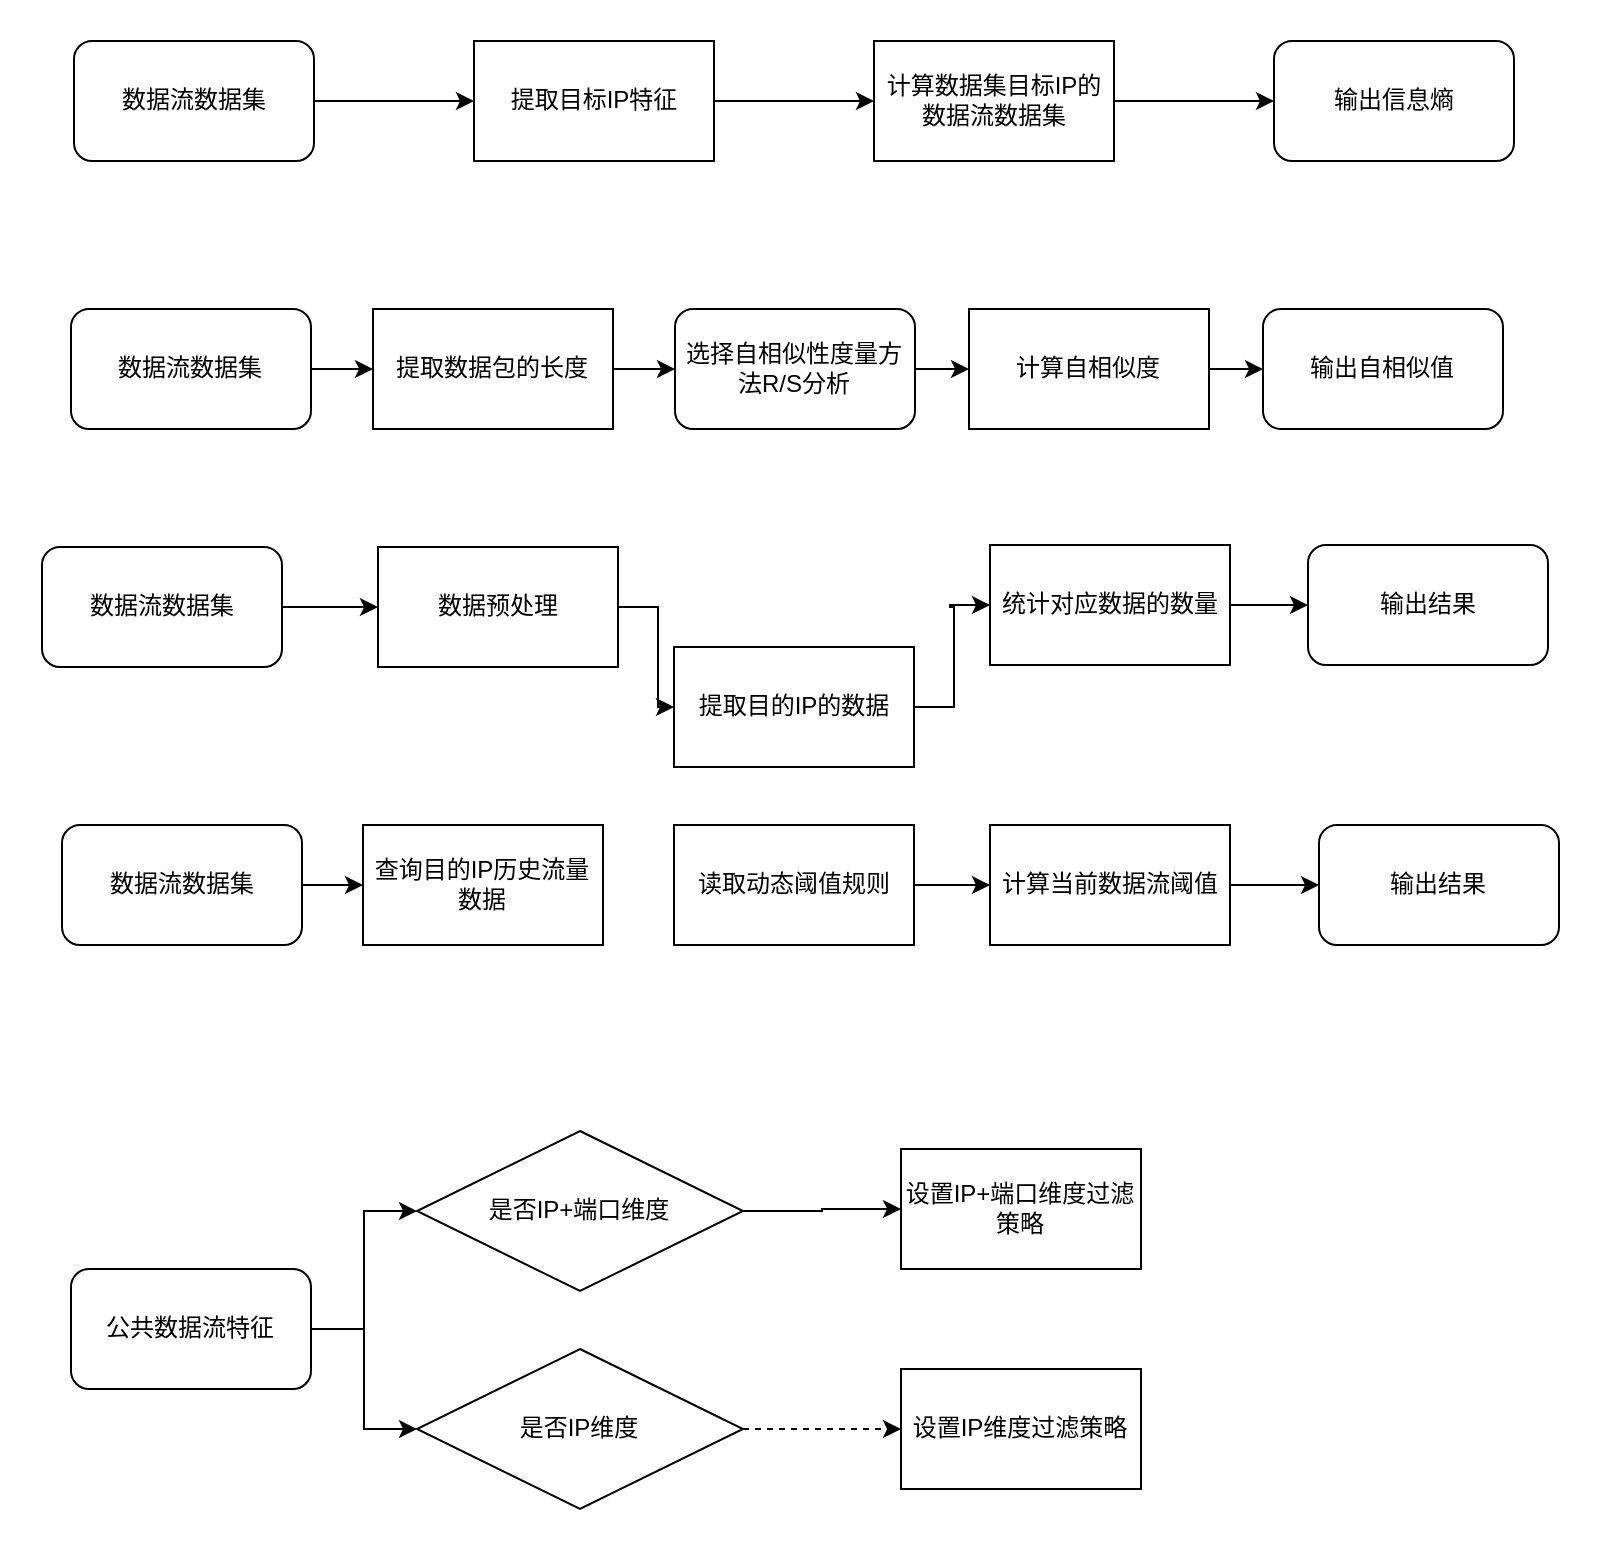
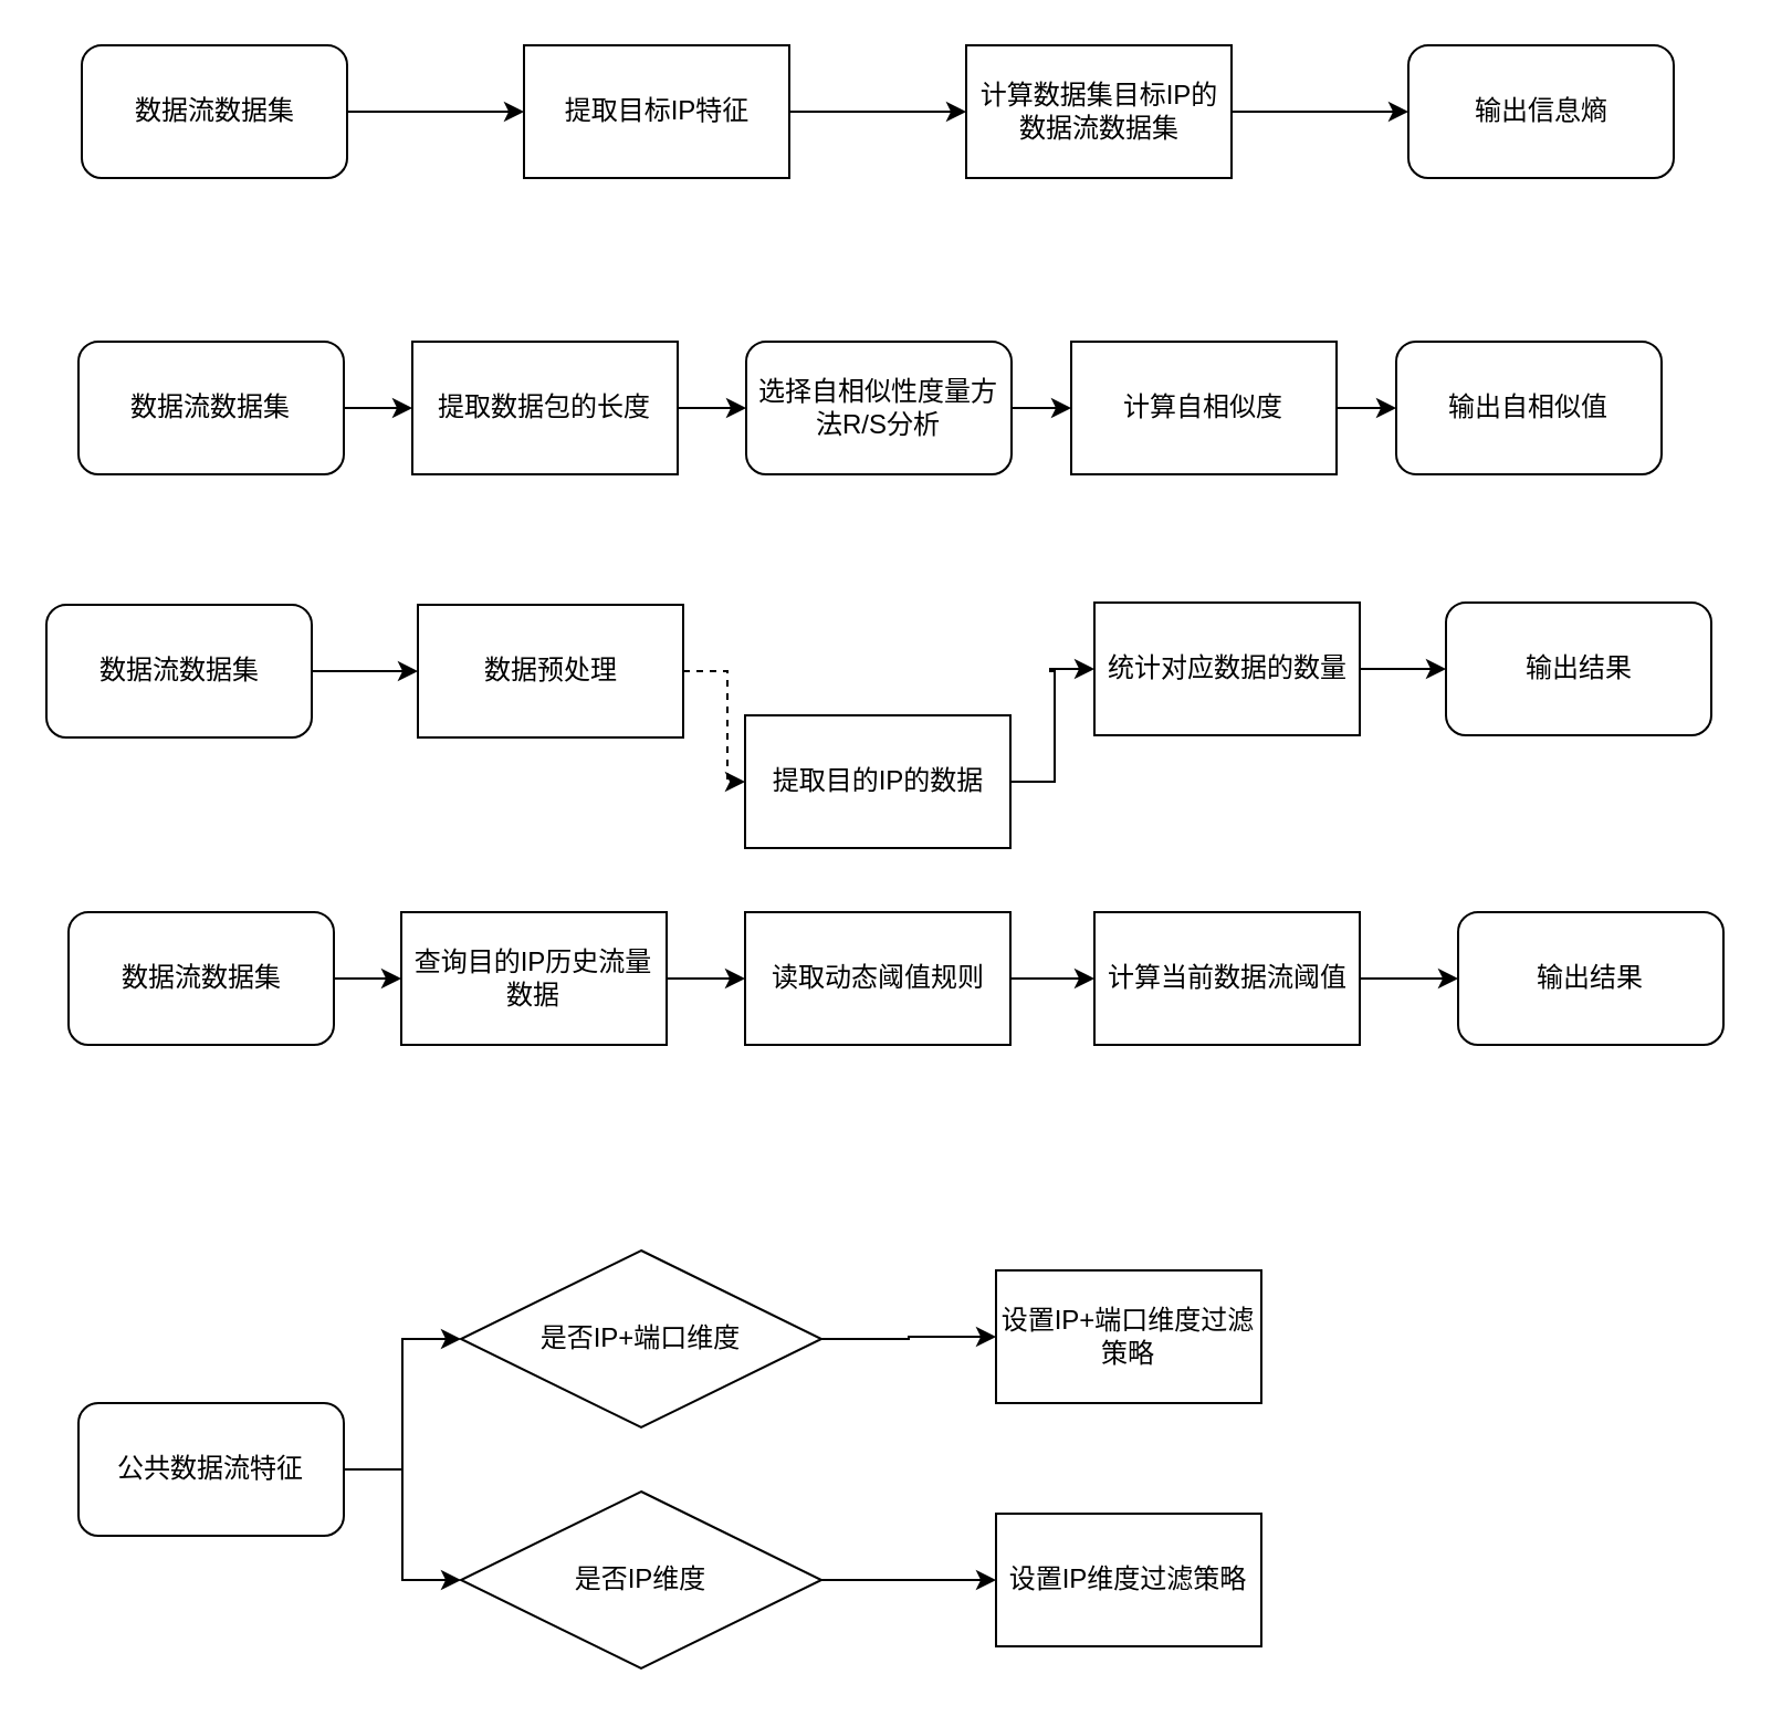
  <mxCell id="0" />
  <mxCell id="1" parent="0" />
  <mxCell id="2" value="" style="edgeStyle=orthogonalEdgeStyle;rounded=0;orthogonalLoop=1;jettySize=auto;html=1;" edge="1" parent="1" source="3" target="5"><mxGeometry relative="1" as="geometry" /></mxCell>
  <mxCell id="3" value="数据流数据集" style="rounded=1;whiteSpace=wrap;html=1;" vertex="1" parent="1"><mxGeometry x="36.5" y="20" width="120" height="60" as="geometry" /></mxCell>
  <mxCell id="4" value="" style="edgeStyle=orthogonalEdgeStyle;rounded=0;orthogonalLoop=1;jettySize=auto;html=1;" edge="1" parent="1" source="5" target="7"><mxGeometry relative="1" as="geometry" /></mxCell>
  <mxCell id="5" value="提取目标IP特征" style="rounded=0;whiteSpace=wrap;html=1;" vertex="1" parent="1"><mxGeometry x="236.5" y="20" width="120" height="60" as="geometry" /></mxCell>
  <mxCell id="6" value="" style="edgeStyle=orthogonalEdgeStyle;rounded=0;orthogonalLoop=1;jettySize=auto;html=1;" edge="1" parent="1" source="7" target="8"><mxGeometry relative="1" as="geometry" /></mxCell>
  <mxCell id="7" value="计算数据集目标IP的&lt;div&gt;数据流数据集&lt;/div&gt;" style="rounded=0;whiteSpace=wrap;html=1;" vertex="1" parent="1"><mxGeometry x="436.5" y="20" width="120" height="60" as="geometry" /></mxCell>
  <mxCell id="8" value="输出信息熵" style="rounded=1;whiteSpace=wrap;html=1;" vertex="1" parent="1"><mxGeometry x="636.5" y="20" width="120" height="60" as="geometry" /></mxCell>
  <mxCell id="9" value="" style="edgeStyle=orthogonalEdgeStyle;rounded=0;orthogonalLoop=1;jettySize=auto;html=1;" edge="1" parent="1" source="10" target="12"><mxGeometry relative="1" as="geometry" /></mxCell>
  <mxCell id="10" value="数据流数据集" style="rounded=1;whiteSpace=wrap;html=1;" vertex="1" parent="1"><mxGeometry x="35" y="154" width="120" height="60" as="geometry" /></mxCell>
  <mxCell id="11" value="" style="edgeStyle=orthogonalEdgeStyle;rounded=0;orthogonalLoop=1;jettySize=auto;html=1;" edge="1" parent="1" source="12" target="14"><mxGeometry relative="1" as="geometry"><mxPoint x="337" y="184" as="targetPoint" /></mxGeometry></mxCell>
  <mxCell id="12" value="提取数据包的长度" style="rounded=0;whiteSpace=wrap;html=1;" vertex="1" parent="1"><mxGeometry x="186" y="154" width="120" height="60" as="geometry" /></mxCell>
  <mxCell id="13" value="" style="edgeStyle=orthogonalEdgeStyle;rounded=0;orthogonalLoop=1;jettySize=auto;html=1;" edge="1" parent="1" source="14" target="16"><mxGeometry relative="1" as="geometry" /></mxCell>
  <mxCell id="14" value="选择自相似性度量方法R/S分析" style="rounded=1;whiteSpace=wrap;html=1;" vertex="1" parent="1"><mxGeometry x="337" y="154" width="120" height="60" as="geometry" /></mxCell>
  <mxCell id="15" value="" style="edgeStyle=orthogonalEdgeStyle;rounded=0;orthogonalLoop=1;jettySize=auto;html=1;" edge="1" parent="1" source="16" target="17"><mxGeometry relative="1" as="geometry" /></mxCell>
  <mxCell id="16" value="计算自相似度" style="rounded=0;whiteSpace=wrap;html=1;" vertex="1" parent="1"><mxGeometry x="484" y="154" width="120" height="60" as="geometry" /></mxCell>
  <mxCell id="17" value="输出自相似值" style="rounded=1;whiteSpace=wrap;html=1;" vertex="1" parent="1"><mxGeometry x="631" y="154" width="120" height="60" as="geometry" /></mxCell>
  <mxCell id="18" value="" style="edgeStyle=orthogonalEdgeStyle;rounded=0;orthogonalLoop=1;jettySize=auto;html=1;" edge="1" parent="1" source="19" target="21"><mxGeometry relative="1" as="geometry" /></mxCell>
  <mxCell id="19" value="数据流数据集" style="rounded=1;whiteSpace=wrap;html=1;" vertex="1" parent="1"><mxGeometry x="20.5" y="273" width="120" height="60" as="geometry" /></mxCell>
- <mxCell id="20" value="" style="edgeStyle=orthogonalEdgeStyle;rounded=0;orthogonalLoop=1;jettySize=auto;html=1;" edge="1" parent="1" source="21" target="23"><mxGeometry relative="1" as="geometry" /></mxCell>
+ <mxCell id="20" value="" style="edgeStyle=orthogonalEdgeStyle;rounded=0;orthogonalLoop=1;jettySize=auto;html=1;dashed=1;" edge="1" parent="1" source="21" target="23"><mxGeometry relative="1" as="geometry" /></mxCell>
  <mxCell id="21" value="数据预处理" style="rounded=0;whiteSpace=wrap;html=1;" vertex="1" parent="1"><mxGeometry x="188.5" y="273" width="120" height="60" as="geometry" /></mxCell>
  <mxCell id="22" value="" style="edgeStyle=orthogonalEdgeStyle;rounded=0;orthogonalLoop=1;jettySize=auto;html=1;" edge="1" parent="1" source="23" target="25"><mxGeometry relative="1" as="geometry" /></mxCell>
  <mxCell id="23" value="提取目的IP的数据" style="rounded=0;whiteSpace=wrap;html=1;" vertex="1" parent="1"><mxGeometry x="336.5" y="323" width="120" height="60" as="geometry" /></mxCell>
  <mxCell id="24" value="" style="edgeStyle=orthogonalEdgeStyle;rounded=0;orthogonalLoop=1;jettySize=auto;html=1;" edge="1" parent="1" source="25" target="26"><mxGeometry relative="1" as="geometry" /></mxCell>
  <mxCell id="25" value="统计对应数据的数量" style="rounded=0;whiteSpace=wrap;html=1;" vertex="1" parent="1"><mxGeometry x="494.5" y="272" width="120" height="60" as="geometry" /></mxCell>
  <mxCell id="26" value="输出结果" style="rounded=1;whiteSpace=wrap;html=1;" vertex="1" parent="1"><mxGeometry x="653.5" y="272" width="120" height="60" as="geometry" /></mxCell>
  <mxCell id="27" value="" style="edgeStyle=orthogonalEdgeStyle;rounded=0;orthogonalLoop=1;jettySize=auto;html=1;" edge="1" parent="1" source="28" target="30"><mxGeometry relative="1" as="geometry" /></mxCell>
  <mxCell id="28" value="数据流数据集" style="rounded=1;whiteSpace=wrap;html=1;" vertex="1" parent="1"><mxGeometry x="30.5" y="412" width="120" height="60" as="geometry" /></mxCell>
+ <mxCell id="29" value="" style="edgeStyle=orthogonalEdgeStyle;rounded=0;orthogonalLoop=1;jettySize=auto;html=1;" edge="1" parent="1" source="30" target="32"><mxGeometry relative="1" as="geometry" /></mxCell>
  <mxCell id="30" value="查询目的IP历史流量数据" style="rounded=0;whiteSpace=wrap;html=1;" vertex="1" parent="1"><mxGeometry x="181" y="412" width="120" height="60" as="geometry" /></mxCell>
  <mxCell id="31" value="" style="edgeStyle=orthogonalEdgeStyle;rounded=0;orthogonalLoop=1;jettySize=auto;html=1;" edge="1" parent="1" source="32" target="34"><mxGeometry relative="1" as="geometry" /></mxCell>
  <mxCell id="32" value="读取动态阈值规则" style="rounded=0;whiteSpace=wrap;html=1;" vertex="1" parent="1"><mxGeometry x="336.5" y="412" width="120" height="60" as="geometry" /></mxCell>
  <mxCell id="33" value="" style="edgeStyle=orthogonalEdgeStyle;rounded=0;orthogonalLoop=1;jettySize=auto;html=1;" edge="1" parent="1" source="34" target="35"><mxGeometry relative="1" as="geometry" /></mxCell>
  <mxCell id="34" value="计算当前数据流阈值" style="rounded=0;whiteSpace=wrap;html=1;" vertex="1" parent="1"><mxGeometry x="494.5" y="412" width="120" height="60" as="geometry" /></mxCell>
  <mxCell id="35" value="输出结果" style="rounded=1;whiteSpace=wrap;html=1;" vertex="1" parent="1"><mxGeometry x="659" y="412" width="120" height="60" as="geometry" /></mxCell>
  <mxCell id="36" style="edgeStyle=orthogonalEdgeStyle;rounded=0;orthogonalLoop=1;jettySize=auto;html=1;exitX=1;exitY=0.5;exitDx=0;exitDy=0;" edge="1" parent="1" source="38" target="40"><mxGeometry relative="1" as="geometry" /></mxCell>
  <mxCell id="37" style="edgeStyle=orthogonalEdgeStyle;rounded=0;orthogonalLoop=1;jettySize=auto;html=1;exitX=1;exitY=0.5;exitDx=0;exitDy=0;" edge="1" parent="1" source="38" target="42"><mxGeometry relative="1" as="geometry" /></mxCell>
  <mxCell id="38" value="公共数据流特征" style="rounded=1;whiteSpace=wrap;html=1;" vertex="1" parent="1"><mxGeometry x="35" y="634" width="120" height="60" as="geometry" /></mxCell>
  <mxCell id="39" value="" style="edgeStyle=orthogonalEdgeStyle;rounded=0;orthogonalLoop=1;jettySize=auto;html=1;" edge="1" parent="1" source="40" target="43"><mxGeometry relative="1" as="geometry" /></mxCell>
  <mxCell id="40" value="是否IP+端口维度" style="rhombus;whiteSpace=wrap;html=1;" vertex="1" parent="1"><mxGeometry x="208" y="565" width="163" height="80" as="geometry" /></mxCell>
- <mxCell id="41" value="" style="edgeStyle=orthogonalEdgeStyle;rounded=0;orthogonalLoop=1;jettySize=auto;html=1;dashed=1;" edge="1" parent="1" source="42" target="44"><mxGeometry relative="1" as="geometry" /></mxCell>
+ <mxCell id="41" value="" style="edgeStyle=orthogonalEdgeStyle;rounded=0;orthogonalLoop=1;jettySize=auto;html=1;" edge="1" parent="1" source="42" target="44"><mxGeometry relative="1" as="geometry" /></mxCell>
  <mxCell id="42" value="是否IP维度" style="rhombus;whiteSpace=wrap;html=1;" vertex="1" parent="1"><mxGeometry x="208" y="674" width="163" height="80" as="geometry" /></mxCell>
  <mxCell id="43" value="设置IP+端口维度过滤策略" style="rounded=0;whiteSpace=wrap;html=1;" vertex="1" parent="1"><mxGeometry x="450" y="574" width="120" height="60" as="geometry" /></mxCell>
  <mxCell id="44" value="设置IP维度过滤策略" style="rounded=0;whiteSpace=wrap;html=1;" vertex="1" parent="1"><mxGeometry x="450" y="684" width="120" height="60" as="geometry" /></mxCell>
